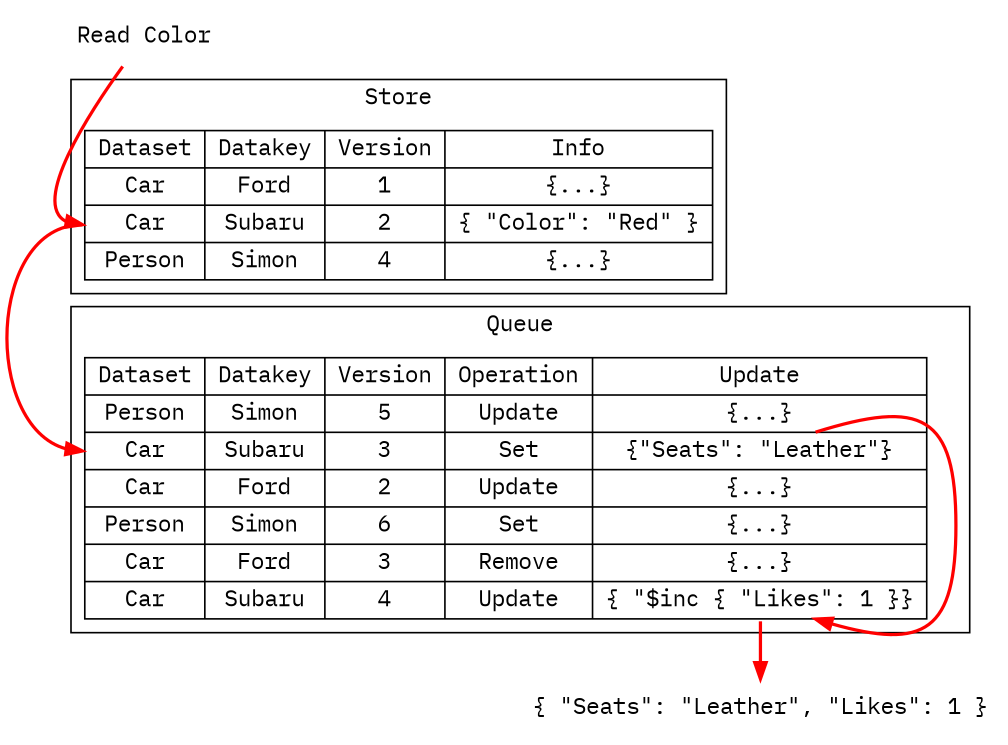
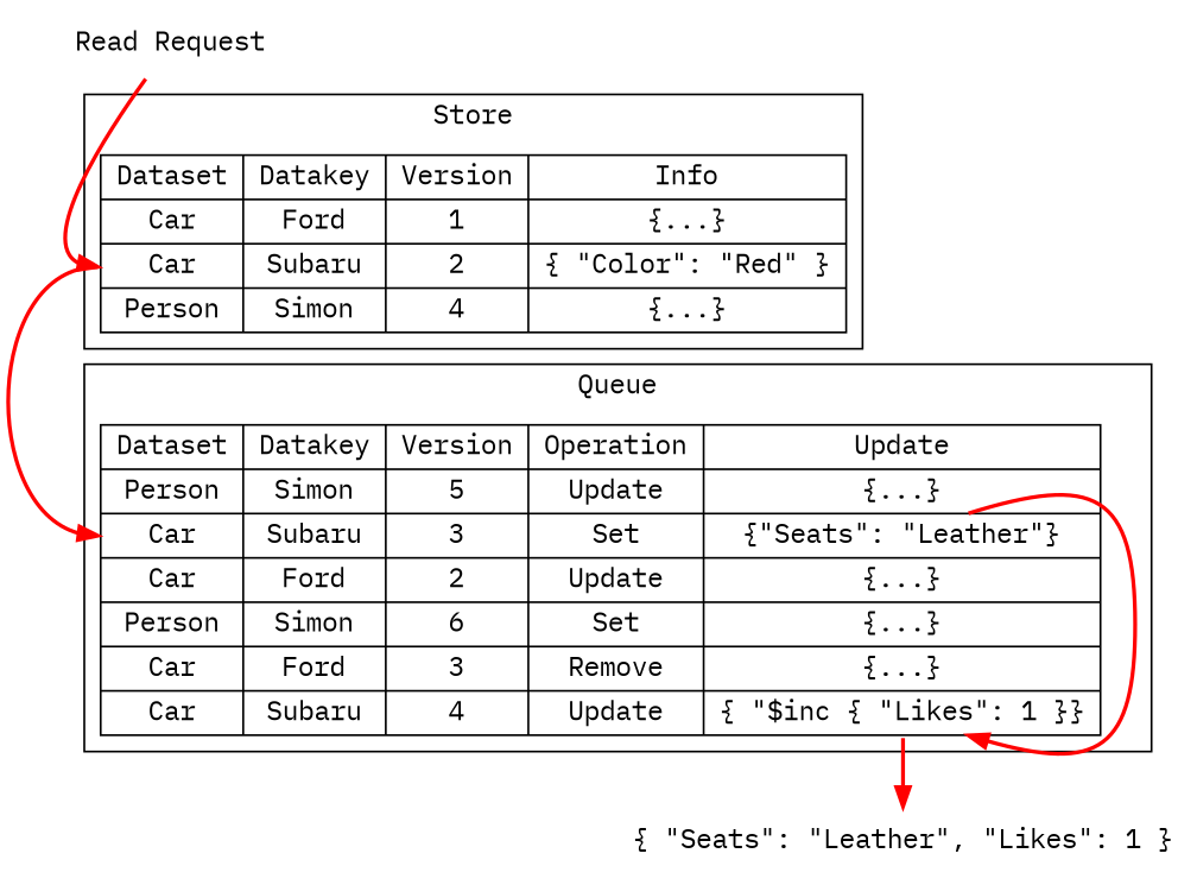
  digraph {
    fontname="IBM Plex Mono"
    node [shape=record fontname="IBM Plex Mono"]
    edge [color=red style=bold fontname="IBM Plex Mono"]
    n1 [label="{ Dataset | Person | <f1> Car | Car | Person | Car | <f2> Car }|{ Datakey | Simon | Subaru | Ford | Simon | Ford | Subaru }|{ Version | 5 | 3 | 2 | 6 | 3 | 4 }|{ Operation | Update | Set | Update | Set | Remove | Update }|{ Update | \{...\} | <f3> \{\"Seats\": \"Leather\"\} | \{...\} | \{...\} | \{...\} | <f4> \{ \"$inc \{ \"Likes\": 1 \}\} }"]
    n2 [label="{ Dataset | Car | <f0> Car | Person }|{ Datakey | Ford | Subaru | Simon }|{ Version | 1 | 2 | 4 }|{ Info | \{...\} | \{ \"Color\": \"Red\" \} | \{...\} }"]
-   n3 [color=white label="Read Color"]
+   n3 [color=white label="Read Request"]
    n4 [color=white label="\{ \"Seats\": \"Leather\", \"Likes\": 1 \}"]
    subgraph cluster_1 {
      label=Queue
      n1
    }
    subgraph cluster_2 {
      label=Store
      n2
    }
    n1 -> n1 [headport=f4 tailport=f3]
    n1 -> n4 [tailport=f4]
    n2 -> n1 [headport=f1 tailport=f0]
    n3 -> n2 [headport=f0]
  }
